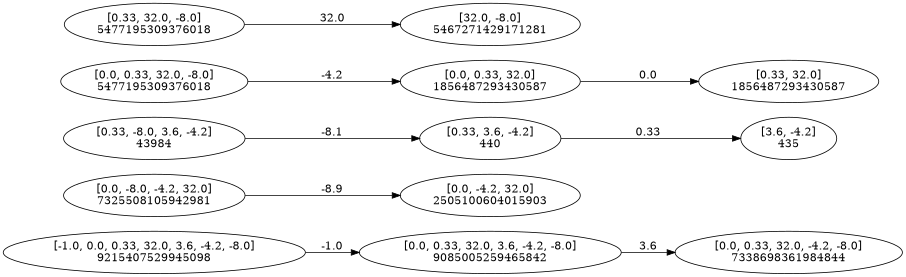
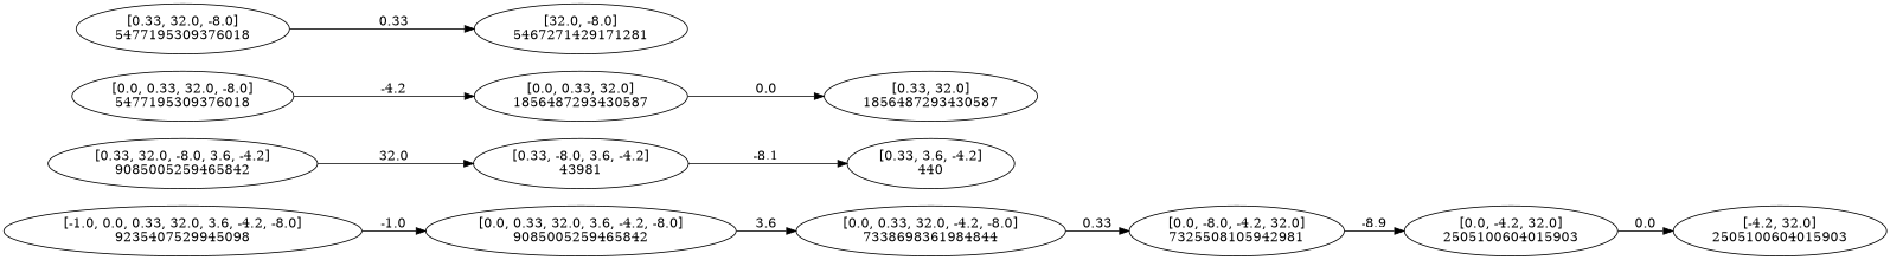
  digraph {
    rankdir=LR
-   n1 [label="[-1.0, 0.0, 0.33, 32.0, 3.6, -4.2, -8.0]\n9215407529945098"]
+   n1 [label="[-1.0, 0.0, 0.33, 32.0, 3.6, -4.2, -8.0]\n9235407529945098"]
    n2 [label="[0.0, 0.33, 32.0, 3.6, -4.2, -8.0]\n9085005259465842"]
    n3 [label="[0.0, 0.33, 32.0, -4.2, -8.0]\n7338698361984844"]
    n4 [label="[0.0, -8.0, -4.2, 32.0]\n7325508105942981"]
-   n6 [label="[0.33, -8.0, 3.6, -4.2]\n43984"]
+   n5 [label="[0.33, 32.0, -8.0, 3.6, -4.2]\n9085005259465842"]
+   n6 [label="[0.33, -8.0, 3.6, -4.2]\n43981"]
    n7 [label="[0.0, 0.33, 32.0, -8.0]\n5477195309376018"]
    n8 [label="[0.0, 0.33, 32.0]\n1856487293430587"]
    n9 [label="[0.0, -4.2, 32.0]\n2505100604015903"]
    n10 [label="[0.33, 32.0]\n1856487293430587"]
    n11 [label="[0.33, 32.0, -8.0]\n5477195309376018"]
    n12 [label="[32.0, -8.0]\n5467271429171281"]
+   n13 [label="[-4.2, 32.0]\n2505100604015903"]
    n14 [label="[0.33, 3.6, -4.2]\n440"]
-   n15 [label="[3.6, -4.2]\n435"]
    n1 -> n2 [label=-1.0]
    n2 -> n3 [label=3.6]
+   n3 -> n4 [label=0.33]
    n4 -> n9 [label=-8.9]
+   n5 -> n6 [label=32.0]
    n6 -> n14 [label=-8.1]
    n7 -> n8 [label=-4.2]
    n8 -> n10 [label=0.0]
-   n11 -> n12 [label=32.0]
-   n14 -> n15 [label=0.33]
+   n9 -> n13 [label=0.0]
+   n11 -> n12 [label=0.33]
  }
